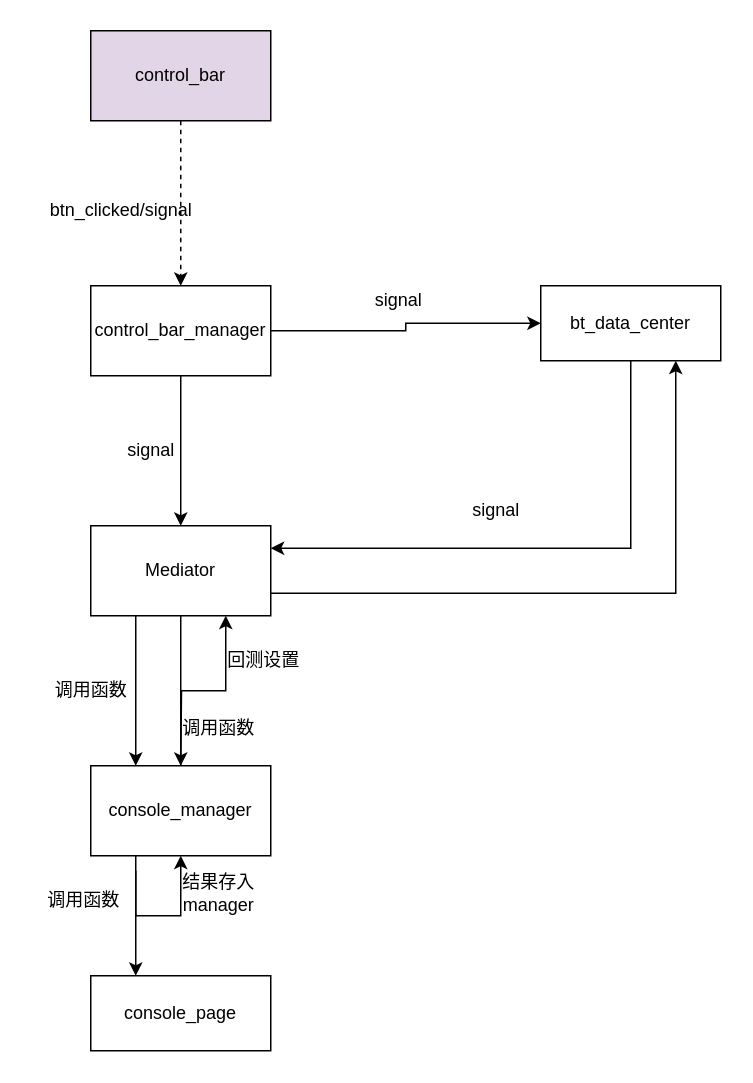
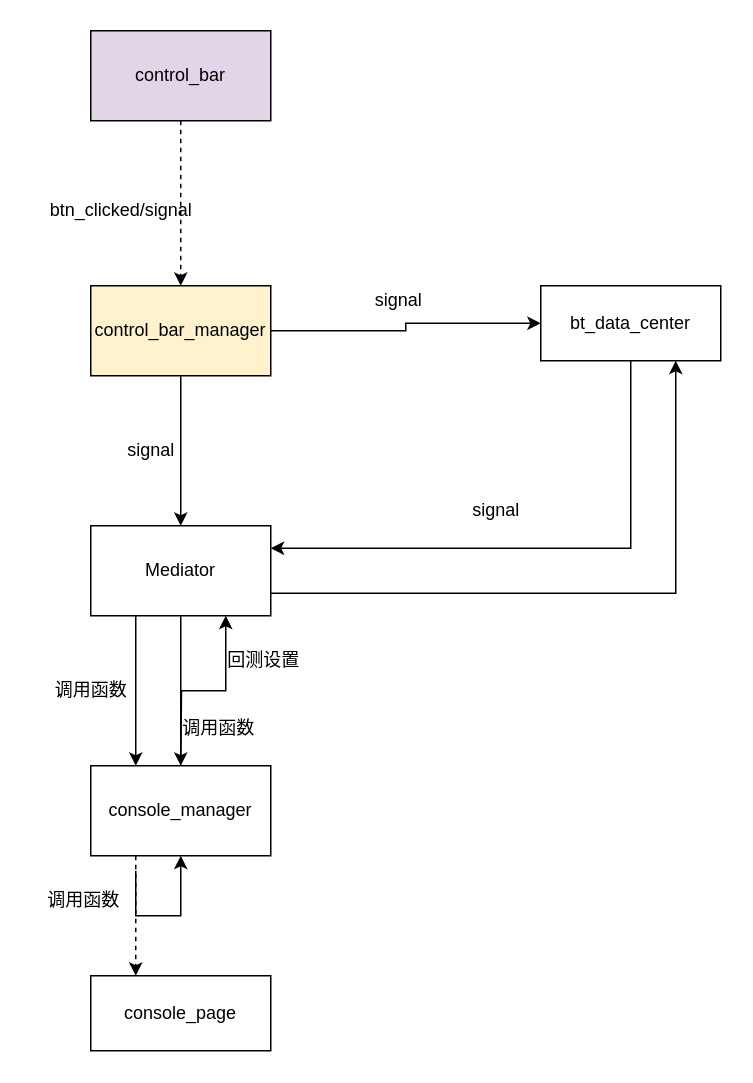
  <mxCell id="0" />
  <mxCell id="1" parent="0" />
  <mxCell id="2" value="" style="edgeStyle=orthogonalEdgeStyle;rounded=0;orthogonalLoop=1;jettySize=auto;html=1;dashed=1;" parent="1" source="3" target="6" edge="1"><mxGeometry relative="1" as="geometry"><Array as="points"><mxPoint x="120" y="140" /><mxPoint x="120" y="140" /></Array></mxGeometry></mxCell>
  <mxCell id="3" value="control_bar" style="rounded=0;whiteSpace=wrap;html=1;fillColor=#e1d5e7;" parent="1" vertex="1"><mxGeometry x="60" y="20" width="120" height="60" as="geometry" /></mxCell>
  <mxCell id="4" value="" style="edgeStyle=orthogonalEdgeStyle;rounded=0;orthogonalLoop=1;jettySize=auto;html=1;" parent="1" source="6" target="10" edge="1"><mxGeometry relative="1" as="geometry" /></mxCell>
  <mxCell id="5" style="edgeStyle=orthogonalEdgeStyle;rounded=0;orthogonalLoop=1;jettySize=auto;html=1;exitX=1;exitY=0.5;exitDx=0;exitDy=0;entryX=0;entryY=0.5;entryDx=0;entryDy=0;" parent="1" source="6" target="17" edge="1"><mxGeometry relative="1" as="geometry" /></mxCell>
- <mxCell id="6" value="control_bar_manager" style="rounded=0;whiteSpace=wrap;html=1;" parent="1" vertex="1"><mxGeometry x="60" y="190" width="120" height="60" as="geometry" /></mxCell>
+ <mxCell id="6" value="control_bar_manager" style="rounded=0;whiteSpace=wrap;html=1;fillColor=#fff2cc;" parent="1" vertex="1"><mxGeometry x="60" y="190" width="120" height="60" as="geometry" /></mxCell>
  <mxCell id="7" style="edgeStyle=orthogonalEdgeStyle;rounded=0;orthogonalLoop=1;jettySize=auto;html=1;exitX=0.25;exitY=1;exitDx=0;exitDy=0;entryX=0.25;entryY=0;entryDx=0;entryDy=0;" parent="1" source="10" target="13" edge="1"><mxGeometry relative="1" as="geometry" /></mxCell>
  <mxCell id="8" style="edgeStyle=orthogonalEdgeStyle;rounded=0;orthogonalLoop=1;jettySize=auto;html=1;exitX=0.5;exitY=1;exitDx=0;exitDy=0;entryX=0.5;entryY=0;entryDx=0;entryDy=0;" parent="1" source="10" target="13" edge="1"><mxGeometry relative="1" as="geometry" /></mxCell>
  <mxCell id="9" style="edgeStyle=orthogonalEdgeStyle;rounded=0;orthogonalLoop=1;jettySize=auto;html=1;exitX=1;exitY=0.75;exitDx=0;exitDy=0;entryX=0.75;entryY=1;entryDx=0;entryDy=0;" parent="1" source="10" target="17" edge="1"><mxGeometry relative="1" as="geometry" /></mxCell>
  <mxCell id="10" value="Mediator&lt;br&gt;" style="rounded=0;whiteSpace=wrap;html=1;" parent="1" vertex="1"><mxGeometry x="60" y="350" width="120" height="60" as="geometry" /></mxCell>
- <mxCell id="11" style="edgeStyle=orthogonalEdgeStyle;rounded=0;orthogonalLoop=1;jettySize=auto;html=1;exitX=0.25;exitY=1;exitDx=0;exitDy=0;entryX=0.25;entryY=0;entryDx=0;entryDy=0;" parent="1" source="13" target="15" edge="1"><mxGeometry relative="1" as="geometry" /></mxCell>
+ <mxCell id="11" style="edgeStyle=orthogonalEdgeStyle;rounded=0;orthogonalLoop=1;jettySize=auto;html=1;exitX=0.25;exitY=1;exitDx=0;exitDy=0;entryX=0.25;entryY=0;entryDx=0;entryDy=0;dashed=1;" parent="1" source="13" target="15" edge="1"><mxGeometry relative="1" as="geometry" /></mxCell>
  <mxCell id="12" style="edgeStyle=orthogonalEdgeStyle;rounded=0;orthogonalLoop=1;jettySize=auto;html=1;entryX=0.75;entryY=1;entryDx=0;entryDy=0;" parent="1" target="10" edge="1"><mxGeometry relative="1" as="geometry"><mxPoint x="120" y="510" as="sourcePoint" /></mxGeometry></mxCell>
  <mxCell id="13" value="console_manager" style="rounded=0;whiteSpace=wrap;html=1;" parent="1" vertex="1"><mxGeometry x="60" y="510" width="120" height="60" as="geometry" /></mxCell>
  <mxCell id="14" style="edgeStyle=orthogonalEdgeStyle;rounded=0;orthogonalLoop=1;jettySize=auto;html=1;entryX=0.5;entryY=1;entryDx=0;entryDy=0;" edge="1" parent="1" target="13"><mxGeometry relative="1" as="geometry"><mxPoint x="90" y="580" as="sourcePoint" /><Array as="points"><mxPoint x="90" y="610" /><mxPoint x="120" y="610" /></Array></mxGeometry></mxCell>
  <mxCell id="15" value="console_page" style="rounded=0;whiteSpace=wrap;html=1;" parent="1" vertex="1"><mxGeometry x="60" y="650" width="120" height="50" as="geometry" /></mxCell>
  <mxCell id="16" style="edgeStyle=orthogonalEdgeStyle;rounded=0;orthogonalLoop=1;jettySize=auto;html=1;exitX=0.5;exitY=1;exitDx=0;exitDy=0;entryX=1;entryY=0.25;entryDx=0;entryDy=0;" parent="1" source="17" target="10" edge="1"><mxGeometry relative="1" as="geometry" /></mxCell>
  <mxCell id="17" value="bt_data_center" style="rounded=0;whiteSpace=wrap;html=1;" parent="1" vertex="1"><mxGeometry x="360" y="190" width="120" height="50" as="geometry" /></mxCell>
  <mxCell id="18" value="btn_clicked/signal" style="text;html=1;align=center;verticalAlign=middle;resizable=0;points=[];autosize=1;strokeColor=none;fillColor=none;" parent="1" vertex="1"><mxGeometry x="20" y="125" width="120" height="30" as="geometry" /></mxCell>
  <mxCell id="19" value="signal" style="text;html=1;align=center;verticalAlign=middle;resizable=0;points=[];autosize=1;strokeColor=none;fillColor=none;" parent="1" vertex="1"><mxGeometry x="75" y="285" width="50" height="30" as="geometry" /></mxCell>
  <mxCell id="20" value="signal" style="text;html=1;align=center;verticalAlign=middle;resizable=0;points=[];autosize=1;strokeColor=none;fillColor=none;" parent="1" vertex="1"><mxGeometry x="240" y="185" width="50" height="30" as="geometry" /></mxCell>
  <mxCell id="21" value="调用函数" style="text;html=1;align=center;verticalAlign=middle;resizable=0;points=[];autosize=1;strokeColor=none;fillColor=none;" parent="1" vertex="1"><mxGeometry x="25" y="445" width="70" height="30" as="geometry" /></mxCell>
  <mxCell id="22" value="调用函数" style="text;html=1;align=center;verticalAlign=middle;resizable=0;points=[];autosize=1;strokeColor=none;fillColor=none;" parent="1" vertex="1"><mxGeometry x="20" y="585" width="70" height="30" as="geometry" /></mxCell>
- <mxCell id="23" value="结果存入&lt;br&gt;manager" style="text;html=1;align=center;verticalAlign=middle;resizable=0;points=[];autosize=1;strokeColor=none;fillColor=none;" parent="1" vertex="1"><mxGeometry x="110" y="575" width="70" height="40" as="geometry" /></mxCell>
  <mxCell id="24" value="signal" style="text;html=1;align=center;verticalAlign=middle;resizable=0;points=[];autosize=1;strokeColor=none;fillColor=none;" parent="1" vertex="1"><mxGeometry x="305" y="325" width="50" height="30" as="geometry" /></mxCell>
  <mxCell id="25" value="回测设置" style="text;html=1;align=center;verticalAlign=middle;resizable=0;points=[];autosize=1;strokeColor=none;fillColor=none;" parent="1" vertex="1"><mxGeometry x="140" y="425" width="70" height="30" as="geometry" /></mxCell>
  <mxCell id="26" value="调用函数" style="text;html=1;align=center;verticalAlign=middle;resizable=0;points=[];autosize=1;strokeColor=none;fillColor=none;" vertex="1" parent="1"><mxGeometry x="110" y="470" width="70" height="30" as="geometry" /></mxCell>
